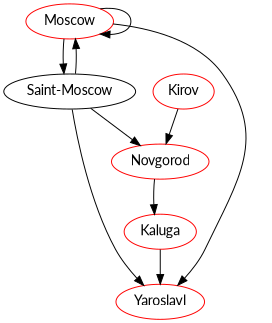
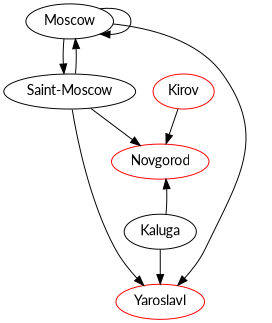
  digraph {
    fontname=Lato
    node [fontname=Lato]
    edge [fontname=Lato]
-   n1 [label=Moscow color=red]
+   n1 [label=Moscow]
    n2 [label="Saint-Moscow"]
    n3 [color=red label=Yaroslavl]
    n4 [color=red label=Novgorod]
-   n5 [label=Kaluga color=red]
+   n5 [label=Kaluga]
    n6 [color=red label=Kirov]
    n1 -> n1
    n1 -> n2
    n1 -> n3
    n2 -> n1
    n2 -> n3
    n2 -> n4
    n5 -> n3
-   n4 -> n5
+   n5 -> n4
    n6 -> n4
  }
